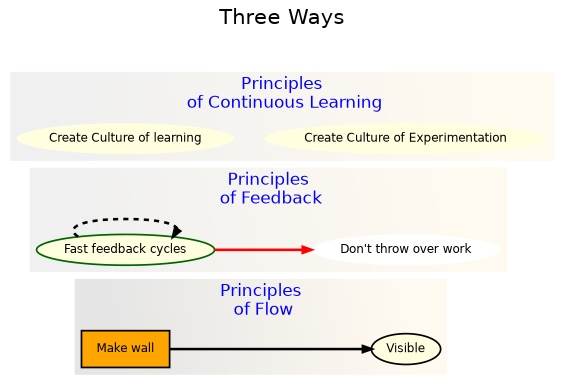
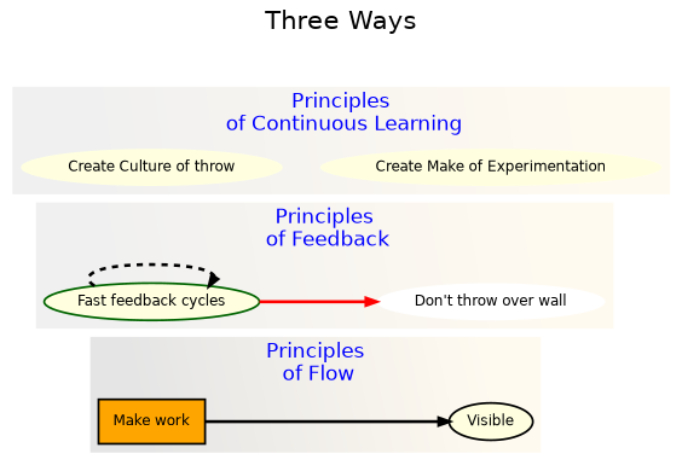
  digraph {
    compound=true
    fontname="DejaVu Sans"
    fontsize=25
    label="Three Ways"
    labelloc=t
    rankdir=LR
    splines=true
    node [fillcolor=lightyellow fontname="DejaVu Sans" penwidth=2 style=filled color=invis]
    edge [fontname="DejaVu Sans" penwidth=3 style=bold]
-   n1 [fillcolor=orange label="Make wall" margin=.2 shape=box color=""]
+   n1 [fillcolor=orange label="Make work" margin=.2 shape=box color=""]
    n2 [label=Visible shape=oval color=""]
    n3 [color=darkgreen label="Fast feedback cycles" style="diamond,filled"]
-   n4 [fillcolor=white label="Don't throw over work" style="cylinder,filled"]
-   n5 [label="Create Culture of learning"]
-   n6 [label="Create Culture of Experimentation"]
+   n4 [fillcolor=white label="Don't throw over wall" style="cylinder,filled"]
+   n5 [label="Create Culture of throw"]
+   n6 [label="Create Make of Experimentation"]
    subgraph cluster_1 {
      color=invis
      fillcolor="grey90:floralwhite"
      fontcolor=blue
      fontsize=20
      gradientangle=40
      label="Principles\n of Flow"
      style=filled
      n1
      n2
    }
    subgraph cluster_2 {
      color=invis
      fillcolor="grey94:floralwhite"
      fontcolor=blue
      fontsize=20
      gradientangle=40
      label="Principles\n of Feedback"
      shape=oval
      style=filled
      n3
      n4
    }
    subgraph cluster_3 {
      color=invis
      fillcolor="grey94:floralwhite"
      fontcolor=blue
      fontsize=20
      gradientangle=40
      label="Principles\n of Continuous Learning"
      style=filled
      n5
      n6
    }
    n1 -> n2
    n3 -> n3 [style=dashed]
    n3 -> n4 [color=red]
    n5 -> n6 [color=invis style=""]
  }
